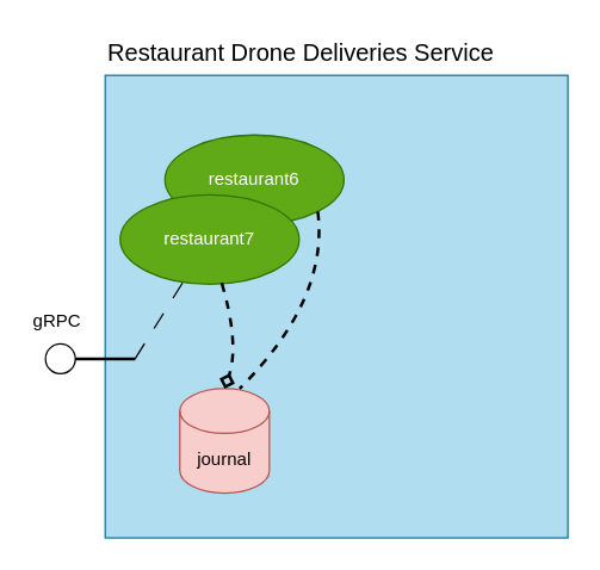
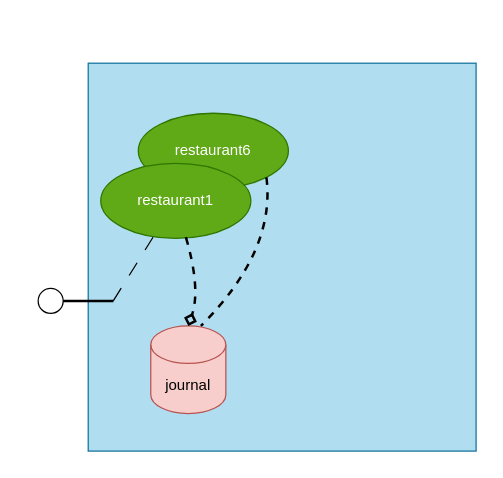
  <mxCell id="0" />
  <mxCell id="1" parent="0" />
  <mxCell id="2" value="" style="whiteSpace=wrap;html=1;aspect=fixed;fillColor=#b1ddf0;strokeColor=#10739e;" parent="1" vertex="1"><mxGeometry x="70" y="50" width="310" height="310" as="geometry" /></mxCell>
  <mxCell id="3" value="journal" style="shape=cylinder3;whiteSpace=wrap;html=1;boundedLbl=1;backgroundOutline=1;size=15;fillColor=#f8cecc;strokeColor=#b85450;" parent="1" vertex="1"><mxGeometry x="120" y="260" width="60" height="70" as="geometry" /></mxCell>
  <mxCell id="4" value="restaurant6" style="ellipse;whiteSpace=wrap;html=1;fillColor=#60a917;strokeColor=#2D7600;fontColor=#ffffff;" parent="1" vertex="1"><mxGeometry x="110" y="90" width="120" height="60" as="geometry" /></mxCell>
- <mxCell id="5" value="restaurant7" style="ellipse;whiteSpace=wrap;html=1;fillColor=#60a917;strokeColor=#2D7600;fontColor=#ffffff;" parent="1" vertex="1"><mxGeometry x="80" y="130" width="120" height="60" as="geometry" /></mxCell>
+ <mxCell id="5" value="restaurant1" style="ellipse;whiteSpace=wrap;html=1;fillColor=#60a917;strokeColor=#2D7600;fontColor=#ffffff;" parent="1" vertex="1"><mxGeometry x="80" y="130" width="120" height="60" as="geometry" /></mxCell>
  <mxCell id="6" value="" style="endArrow=diamond;html=1;exitX=0.567;exitY=0.983;exitDx=0;exitDy=0;exitPerimeter=0;entryX=0.5;entryY=0;entryDx=0;entryDy=0;entryPerimeter=0;strokeWidth=2;endFill=0;jumpStyle=none;strokeColor=default;dashed=1;curved=1;" parent="1" source="5" target="3" edge="1"><mxGeometry width="50" height="50" relative="1" as="geometry"><mxPoint x="390" y="370" as="sourcePoint" /><mxPoint x="440" y="320" as="targetPoint" /><Array as="points"><mxPoint x="160" y="230" /></Array></mxGeometry></mxCell>
  <mxCell id="7" value="" style="endArrow=none;html=1;exitX=1;exitY=1;exitDx=0;exitDy=0;strokeWidth=2;endFill=0;dashed=1;curved=1;" parent="1" source="4" edge="1"><mxGeometry width="50" height="50" relative="1" as="geometry"><mxPoint x="158" y="199" as="sourcePoint" /><mxPoint x="160" y="260" as="targetPoint" /><Array as="points"><mxPoint x="220" y="200" /></Array></mxGeometry></mxCell>
- <mxCell id="8" value="Restaurant Drone Deliveries Service" style="text;html=1;strokeColor=none;fillColor=none;align=left;verticalAlign=middle;whiteSpace=wrap;rounded=0;fontSize=16;" parent="1" vertex="1"><mxGeometry x="70" y="20" width="290" height="30" as="geometry" /></mxCell>
  <mxCell id="9" value="" style="ellipse;whiteSpace=wrap;html=1;aspect=fixed;" parent="1" vertex="1"><mxGeometry x="30" y="230" width="20" height="20" as="geometry" /></mxCell>
  <mxCell id="10" value="" style="endArrow=none;html=1;rounded=0;strokeWidth=2;endFill=0;exitX=0.065;exitY=0.613;exitDx=0;exitDy=0;exitPerimeter=0;entryX=1;entryY=0.5;entryDx=0;entryDy=0;" parent="1" source="2" target="9" edge="1"><mxGeometry width="50" height="50" relative="1" as="geometry"><mxPoint x="50" y="230" as="sourcePoint" /><mxPoint x="100" y="230" as="targetPoint" /></mxGeometry></mxCell>
  <mxCell id="11" value="" style="endArrow=none;html=1;rounded=0;dashed=1;dashPattern=12 12;" parent="1" target="5" edge="1"><mxGeometry width="50" height="50" relative="1" as="geometry"><mxPoint x="90" y="240" as="sourcePoint" /><mxPoint x="130" y="285" as="targetPoint" /></mxGeometry></mxCell>
- <mxCell id="12" value="gRPC" style="text;html=1;strokeColor=none;fillColor=none;align=left;verticalAlign=middle;whiteSpace=wrap;rounded=0;fontSize=12;" parent="1" vertex="1"><mxGeometry x="20" y="200" width="50" height="30" as="geometry" /></mxCell>
